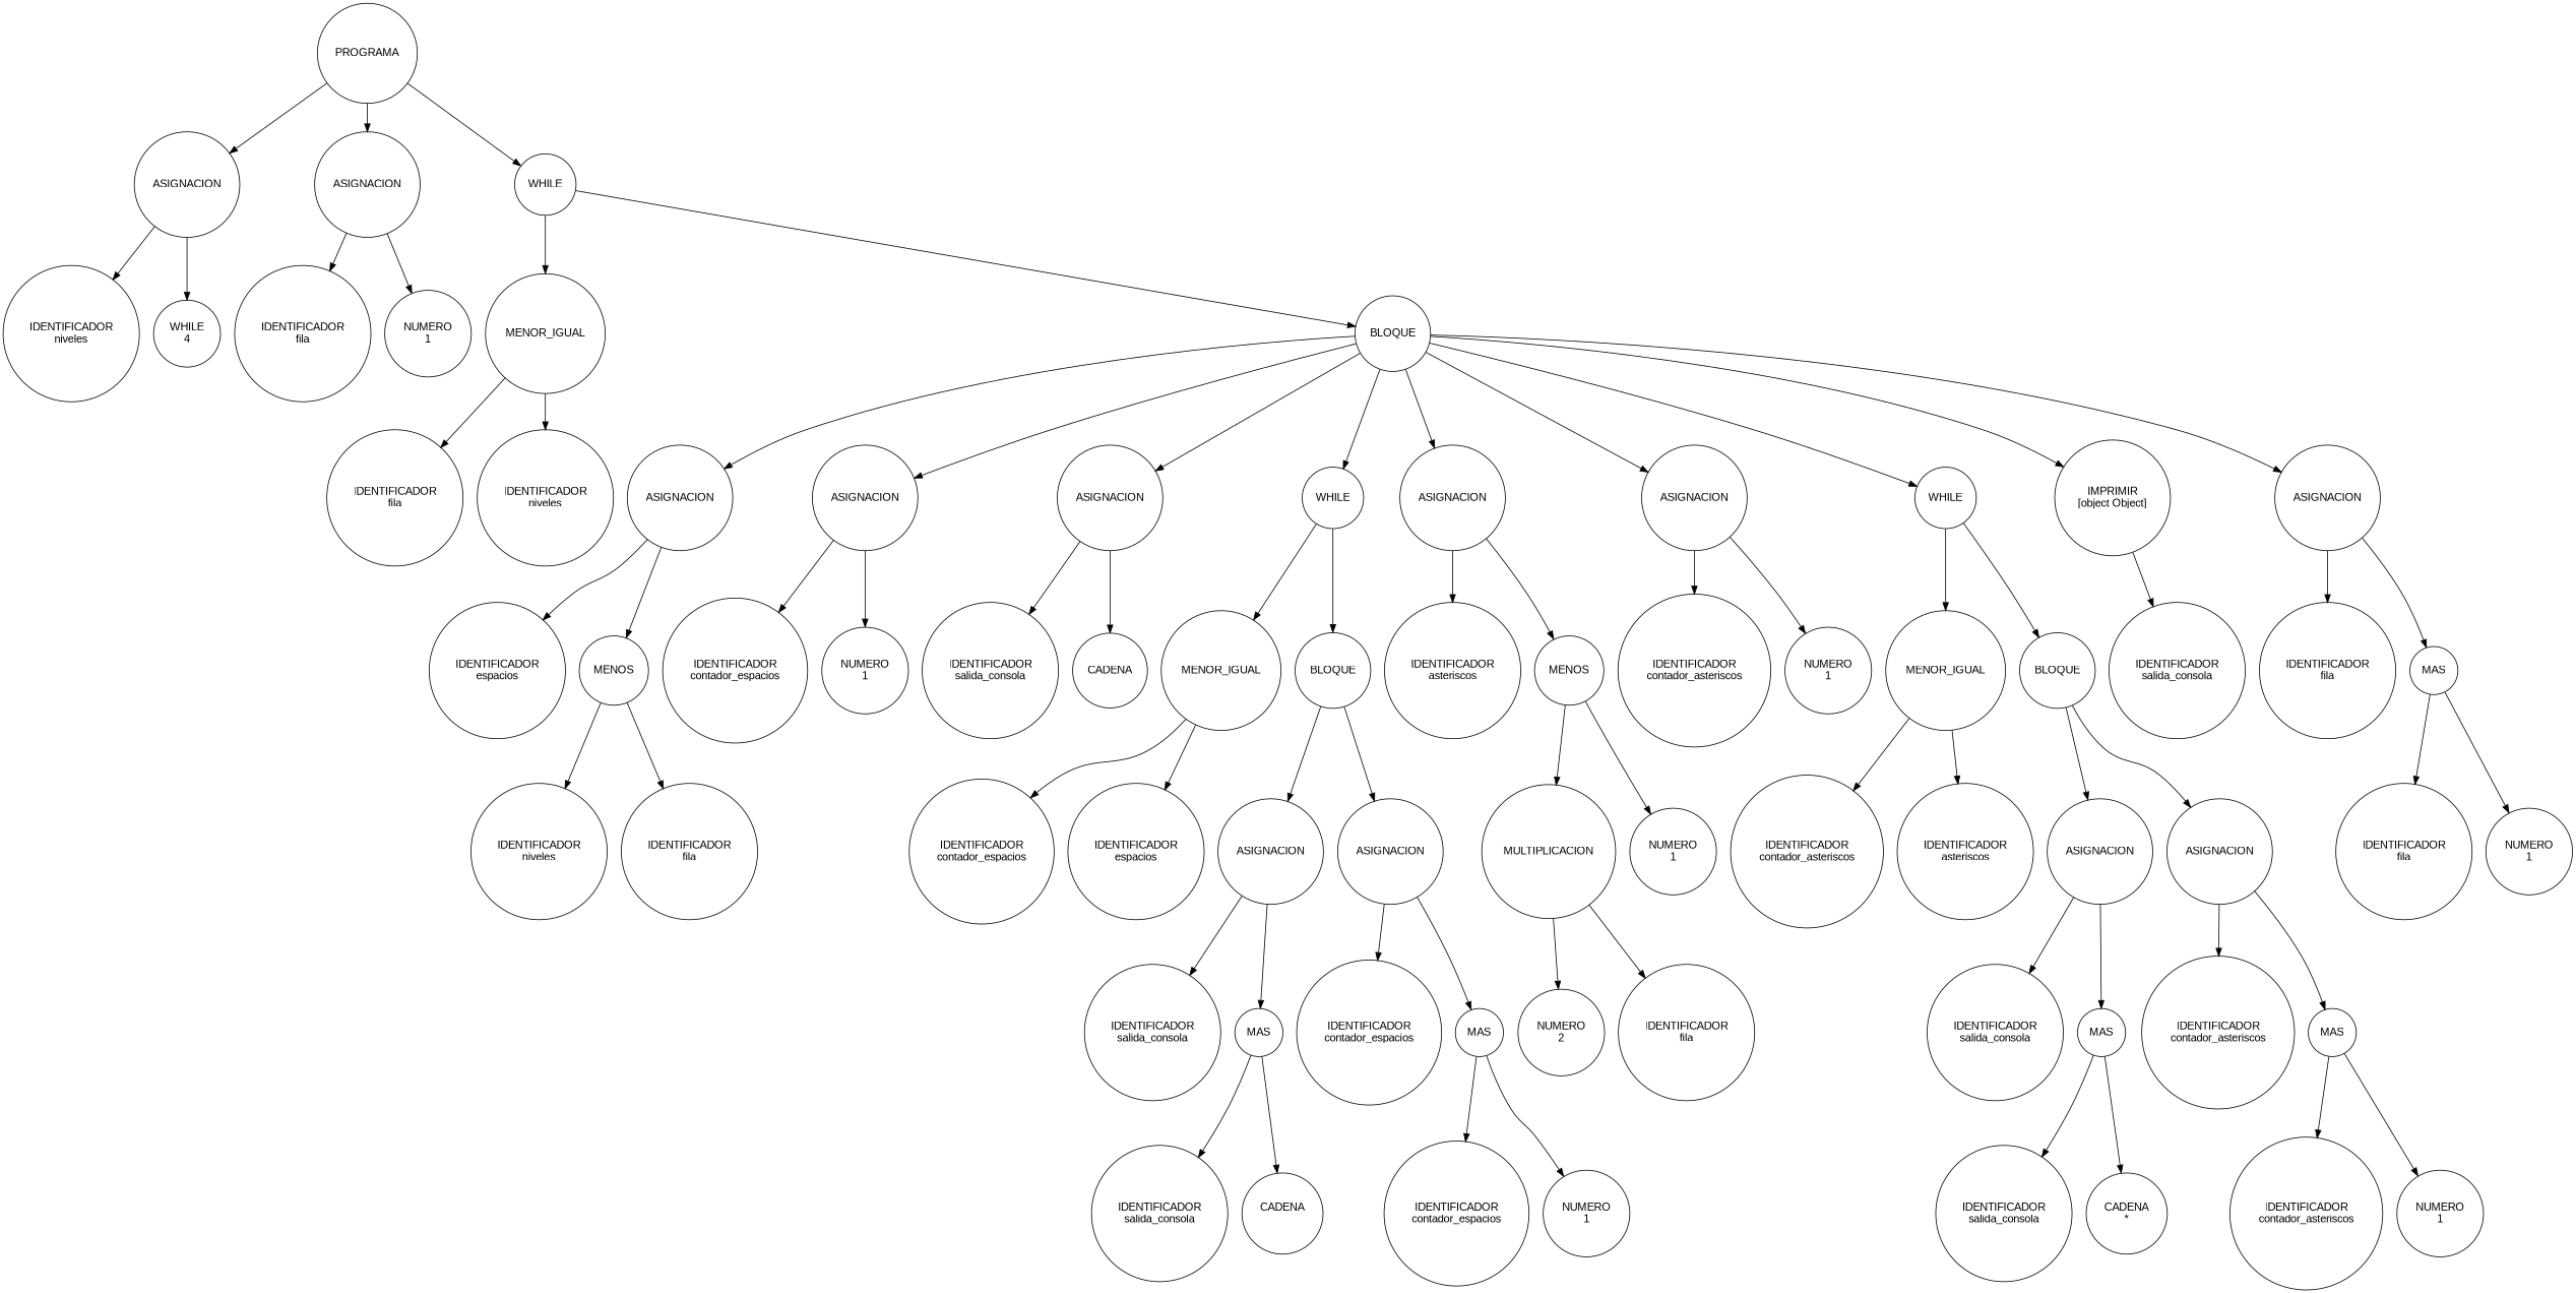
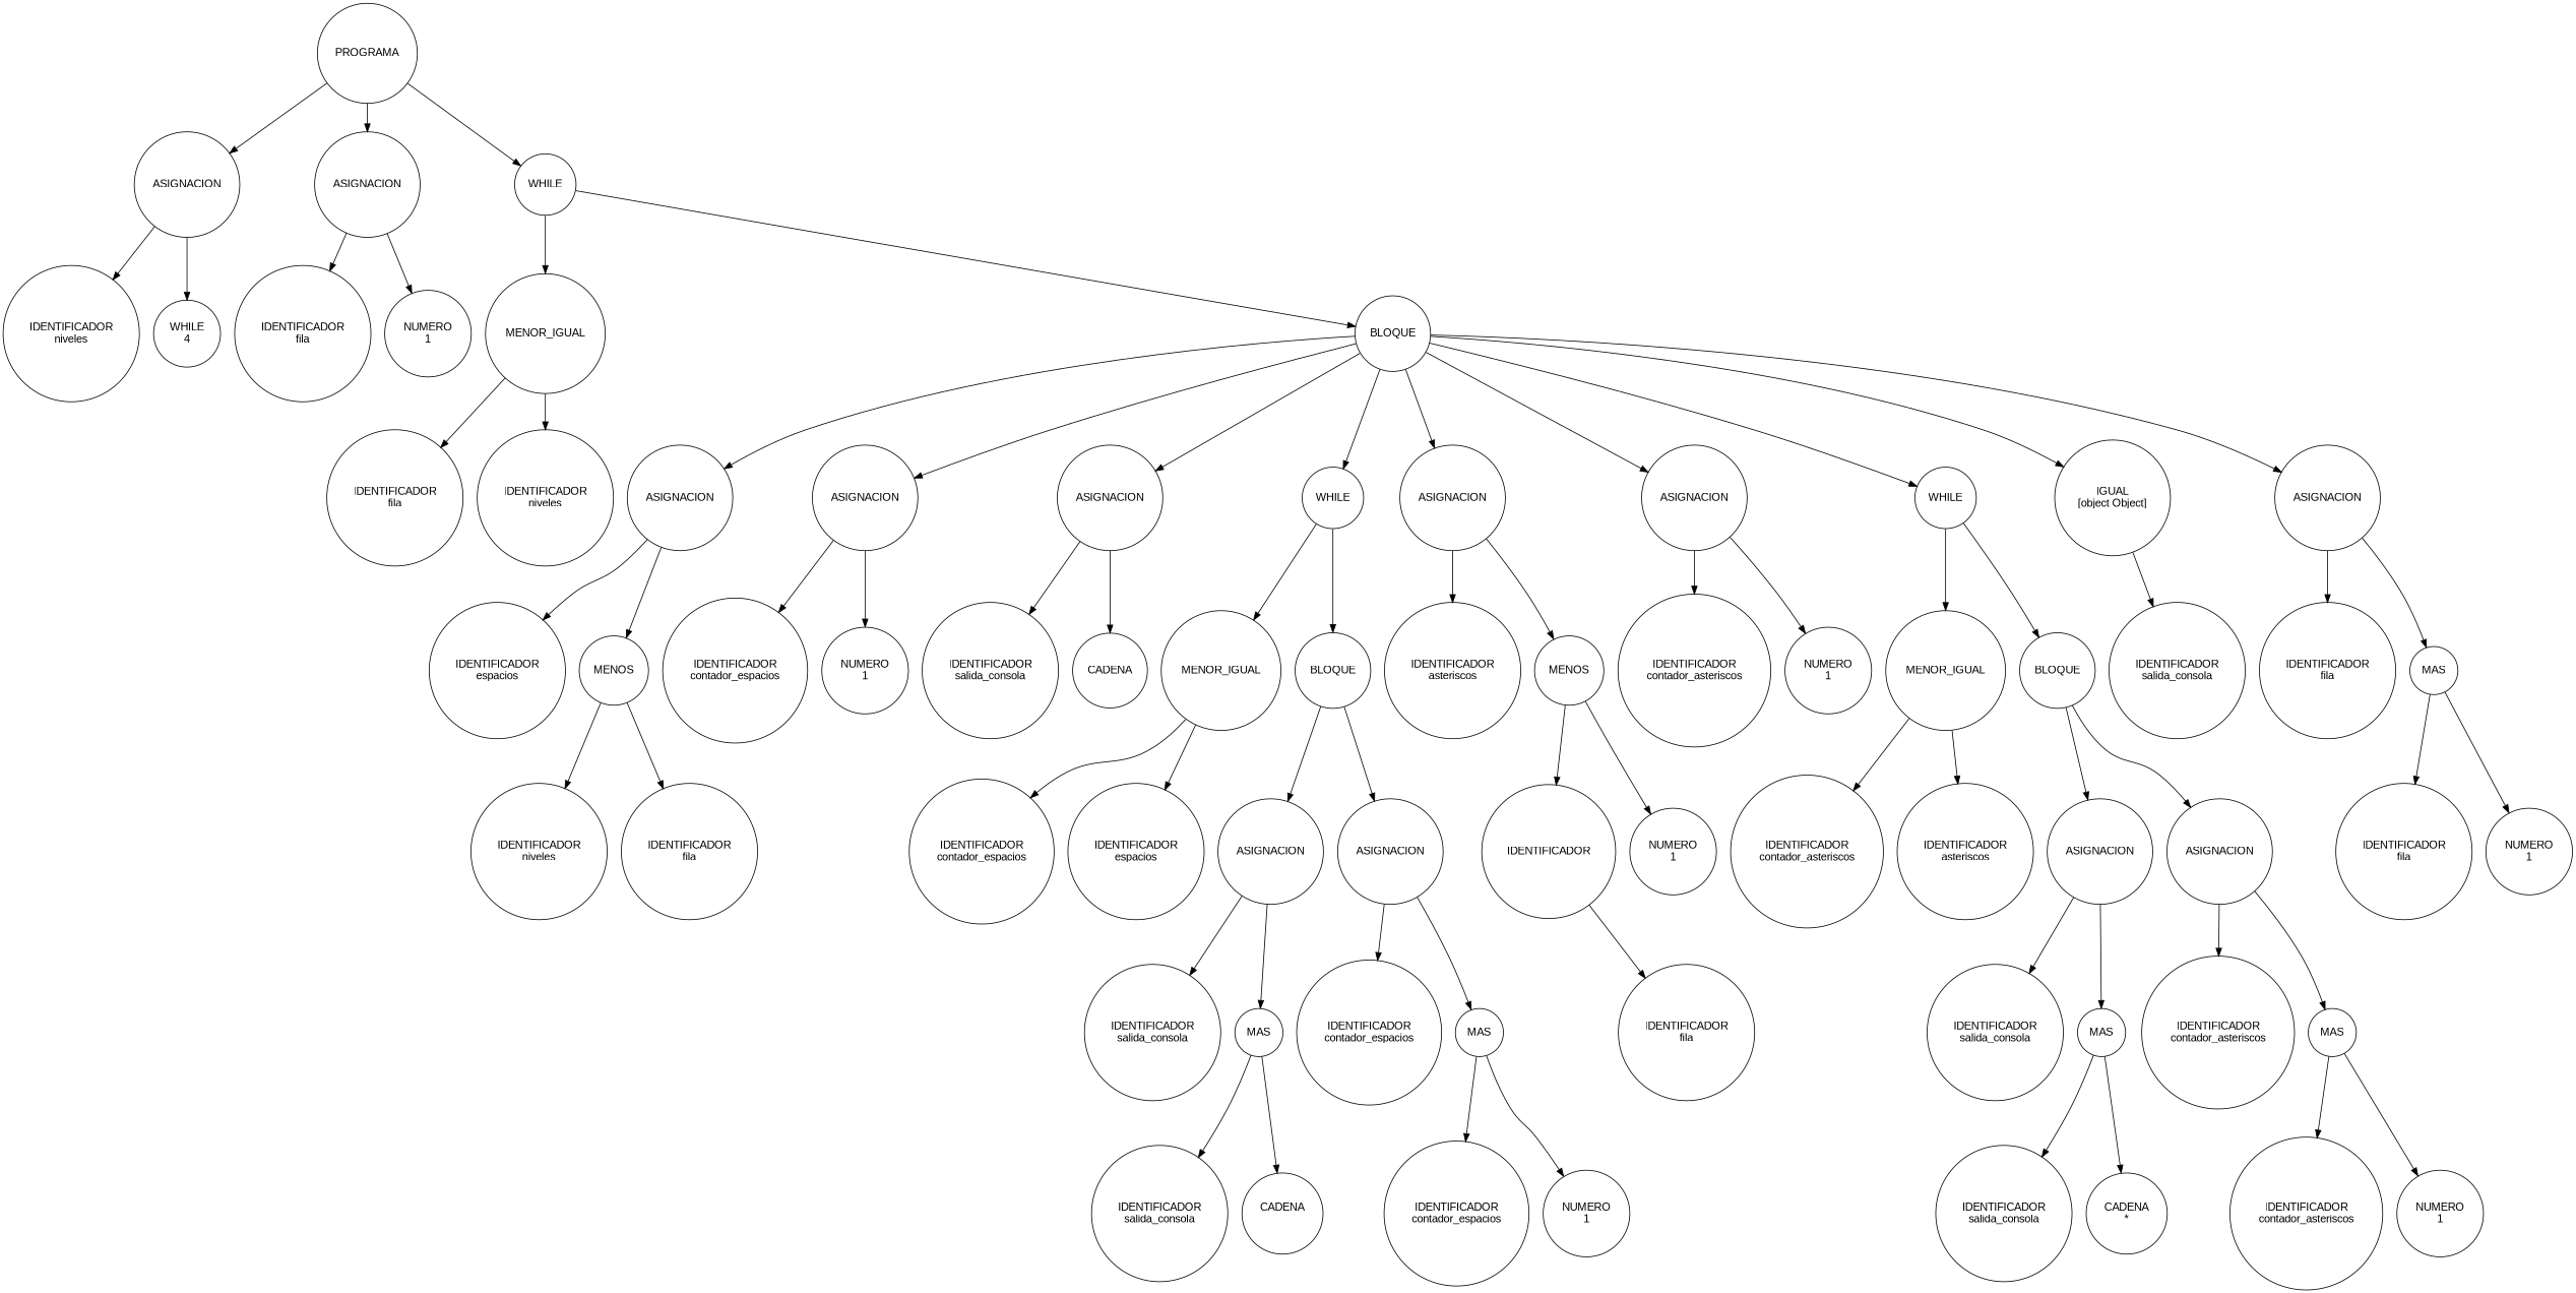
  digraph {
    node [fontname=Arial shape=circle]
    edge [fontname=Arial]
    n1 [label=PROGRAMA]
    n2 [label=ASIGNACION]
    n3 [label=ASIGNACION]
    n4 [label=WHILE]
    n5 [label="IDENTIFICADOR\nniveles"]
    n6 [label="WHILE\n4"]
    n7 [label="IDENTIFICADOR\nfila"]
    n8 [label="NUMERO\n1"]
    n9 [label=MENOR_IGUAL]
    n10 [label=BLOQUE]
    n11 [label="IDENTIFICADOR\nfila"]
    n12 [label="IDENTIFICADOR\nniveles"]
    n13 [label=ASIGNACION]
    n14 [label=ASIGNACION]
    n15 [label=ASIGNACION]
    n16 [label=WHILE]
    n17 [label=ASIGNACION]
    n18 [label=ASIGNACION]
    n19 [label=WHILE]
-   n20 [label="IMPRIMIR\n[object Object]"]
+   n20 [label="IGUAL\n[object Object]"]
    n21 [label=ASIGNACION]
    n22 [label="IDENTIFICADOR\nespacios"]
    n23 [label=MENOS]
    n24 [label="IDENTIFICADOR\ncontador_espacios"]
    n25 [label="NUMERO\n1"]
    n26 [label="IDENTIFICADOR\nsalida_consola"]
    n27 [label="CADENA\n"]
    n28 [label=MENOR_IGUAL]
    n29 [label=BLOQUE]
    n30 [label="IDENTIFICADOR\nasteriscos"]
    n31 [label=MENOS]
    n32 [label="IDENTIFICADOR\ncontador_asteriscos"]
    n33 [label="NUMERO\n1"]
    n34 [label=MENOR_IGUAL]
    n35 [label=BLOQUE]
    n36 [label="IDENTIFICADOR\nsalida_consola"]
    n37 [label="IDENTIFICADOR\nfila"]
    n38 [label=MAS]
    n39 [label="IDENTIFICADOR\nniveles"]
    n40 [label="IDENTIFICADOR\nfila"]
    n41 [label="IDENTIFICADOR\ncontador_espacios"]
    n42 [label="IDENTIFICADOR\nespacios"]
    n43 [label=ASIGNACION]
    n44 [label=ASIGNACION]
    n45 [label="IDENTIFICADOR\nsalida_consola"]
    n46 [label=MAS]
    n47 [label="IDENTIFICADOR\ncontador_espacios"]
    n48 [label=MAS]
    n49 [label="IDENTIFICADOR\nsalida_consola"]
    n50 [label="CADENA\n "]
    n51 [label="IDENTIFICADOR\ncontador_espacios"]
    n52 [label="NUMERO\n1"]
-   n53 [label=MULTIPLICACION]
+   n53 [label=IDENTIFICADOR]
    n54 [label="NUMERO\n1"]
-   n55 [label="NUMERO\n2"]
    n56 [label="IDENTIFICADOR\nfila"]
    n57 [label="IDENTIFICADOR\ncontador_asteriscos"]
    n58 [label="IDENTIFICADOR\nasteriscos"]
    n59 [label=ASIGNACION]
    n60 [label=ASIGNACION]
    n61 [label="IDENTIFICADOR\nsalida_consola"]
    n62 [label=MAS]
    n63 [label="IDENTIFICADOR\ncontador_asteriscos"]
    n64 [label=MAS]
    n65 [label="IDENTIFICADOR\nsalida_consola"]
    n66 [label="CADENA\n*"]
    n67 [label="IDENTIFICADOR\ncontador_asteriscos"]
    n68 [label="NUMERO\n1"]
    n69 [label="IDENTIFICADOR\nfila"]
    n70 [label="NUMERO\n1"]
    n1 -> n2
    n1 -> n3
    n1 -> n4
    n2 -> n5
    n2 -> n6
    n3 -> n7
    n3 -> n8
    n4 -> n9
    n4 -> n10
    n9 -> n11
    n9 -> n12
    n10 -> n13
    n10 -> n14
    n10 -> n15
    n10 -> n16
    n10 -> n17
    n10 -> n18
    n10 -> n19
    n10 -> n20
    n10 -> n21
    n13 -> n22
    n13 -> n23
    n14 -> n24
    n14 -> n25
    n15 -> n26
    n15 -> n27
    n16 -> n28
    n16 -> n29
    n17 -> n30
    n17 -> n31
    n18 -> n32
    n18 -> n33
    n19 -> n34
    n19 -> n35
    n20 -> n36
    n21 -> n37
    n21 -> n38
    n23 -> n39
    n23 -> n40
    n28 -> n41
    n28 -> n42
    n29 -> n43
    n29 -> n44
    n31 -> n53
    n31 -> n54
    n34 -> n57
    n34 -> n58
    n35 -> n59
    n35 -> n60
    n38 -> n69
    n38 -> n70
    n43 -> n45
    n43 -> n46
    n44 -> n47
    n44 -> n48
    n46 -> n49
    n46 -> n50
    n48 -> n51
    n48 -> n52
-   n53 -> n55
    n53 -> n56
    n59 -> n61
    n59 -> n62
    n60 -> n63
    n60 -> n64
    n62 -> n65
    n62 -> n66
    n64 -> n67
    n64 -> n68
  }
